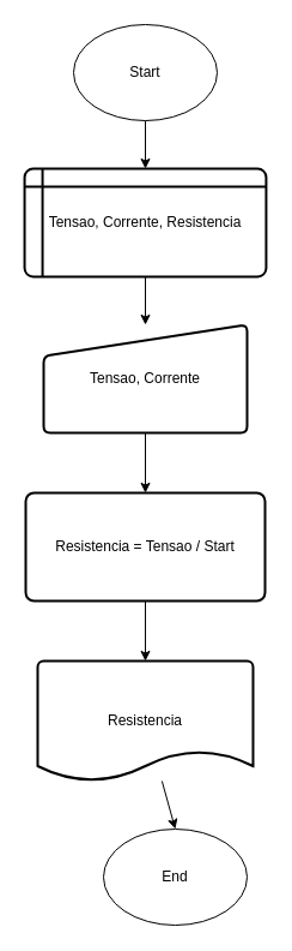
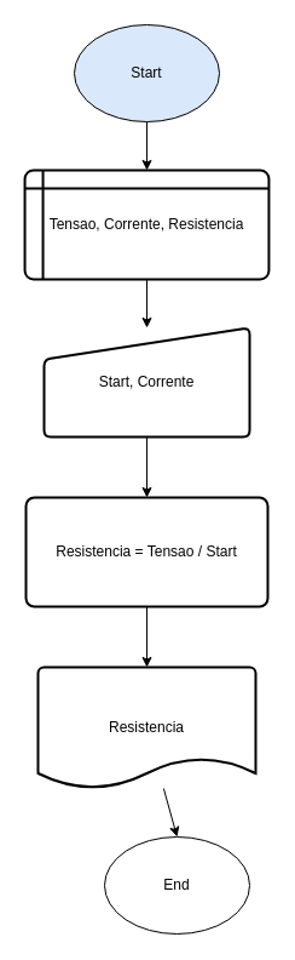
  <mxCell id="0" />
  <mxCell id="1" parent="0" />
  <mxCell id="2" style="edgeStyle=orthogonalEdgeStyle;rounded=0;orthogonalLoop=1;jettySize=auto;html=1;exitX=0.5;exitY=1;exitDx=0;exitDy=0;entryX=0.5;entryY=0;entryDx=0;entryDy=0;" edge="1" parent="1" source="3" target="5"><mxGeometry relative="1" as="geometry" /></mxCell>
- <mxCell id="3" value="Start" style="ellipse;whiteSpace=wrap;html=1;" vertex="1" parent="1"><mxGeometry x="61" y="20" width="120" height="80" as="geometry" /></mxCell>
+ <mxCell id="3" value="Start" style="ellipse;whiteSpace=wrap;html=1;fillColor=#dae8fc;" vertex="1" parent="1"><mxGeometry x="61" y="20" width="120" height="80" as="geometry" /></mxCell>
  <mxCell id="4" style="edgeStyle=orthogonalEdgeStyle;rounded=0;orthogonalLoop=1;jettySize=auto;html=1;exitX=0.5;exitY=1;exitDx=0;exitDy=0;entryX=0.5;entryY=0;entryDx=0;entryDy=0;" edge="1" parent="1" source="5" target="9"><mxGeometry relative="1" as="geometry" /></mxCell>
  <mxCell id="5" value="Tensao, Corrente, Resistencia" style="shape=internalStorage;whiteSpace=wrap;html=1;dx=15;dy=15;rounded=1;arcSize=8;strokeWidth=2;" vertex="1" parent="1"><mxGeometry x="20.06" y="140" width="201.87" height="90" as="geometry" /></mxCell>
  <mxCell id="6" style="edgeStyle=orthogonalEdgeStyle;rounded=0;orthogonalLoop=1;jettySize=auto;html=1;exitX=0.5;exitY=1;exitDx=0;exitDy=0;entryX=0.5;entryY=0;entryDx=0;entryDy=0;entryPerimeter=0;" edge="1" parent="1" source="7" target="10"><mxGeometry relative="1" as="geometry" /></mxCell>
  <mxCell id="7" value="Resistencia = Tensao / Start" style="rounded=1;whiteSpace=wrap;html=1;absoluteArcSize=1;arcSize=14;strokeWidth=2;" vertex="1" parent="1"><mxGeometry x="21" y="410" width="200" height="90" as="geometry" /></mxCell>
  <mxCell id="8" style="edgeStyle=orthogonalEdgeStyle;rounded=0;orthogonalLoop=1;jettySize=auto;html=1;exitX=0.5;exitY=1;exitDx=0;exitDy=0;entryX=0.5;entryY=0;entryDx=0;entryDy=0;" edge="1" parent="1" source="9" target="7"><mxGeometry relative="1" as="geometry" /></mxCell>
- <mxCell id="9" value="Tensao, Corrente" style="html=1;strokeWidth=2;shape=manualInput;whiteSpace=wrap;rounded=1;size=26;arcSize=11;" vertex="1" parent="1"><mxGeometry x="36" y="270" width="170" height="90" as="geometry" /></mxCell>
+ <mxCell id="9" value="Start, Corrente" style="html=1;strokeWidth=2;shape=manualInput;whiteSpace=wrap;rounded=1;size=26;arcSize=11;" vertex="1" parent="1"><mxGeometry x="36" y="270" width="170" height="90" as="geometry" /></mxCell>
  <mxCell id="10" value="Resistencia" style="strokeWidth=2;html=1;shape=mxgraph.flowchart.document2;whiteSpace=wrap;size=0.25;" vertex="1" parent="1"><mxGeometry x="30.99" y="550" width="180" height="100" as="geometry" /></mxCell>
  <mxCell id="11" value="End" style="ellipse;whiteSpace=wrap;html=1;" vertex="1" parent="1"><mxGeometry x="86" y="690" width="120" height="80" as="geometry" /></mxCell>
  <mxCell id="12" value="" style="endArrow=classic;html=1;entryX=0.5;entryY=0;entryDx=0;entryDy=0;" edge="1" parent="1" source="10" target="11"><mxGeometry width="50" height="50" relative="1" as="geometry"><mxPoint x="351" y="400" as="sourcePoint" /><mxPoint x="401" y="350" as="targetPoint" /></mxGeometry></mxCell>
